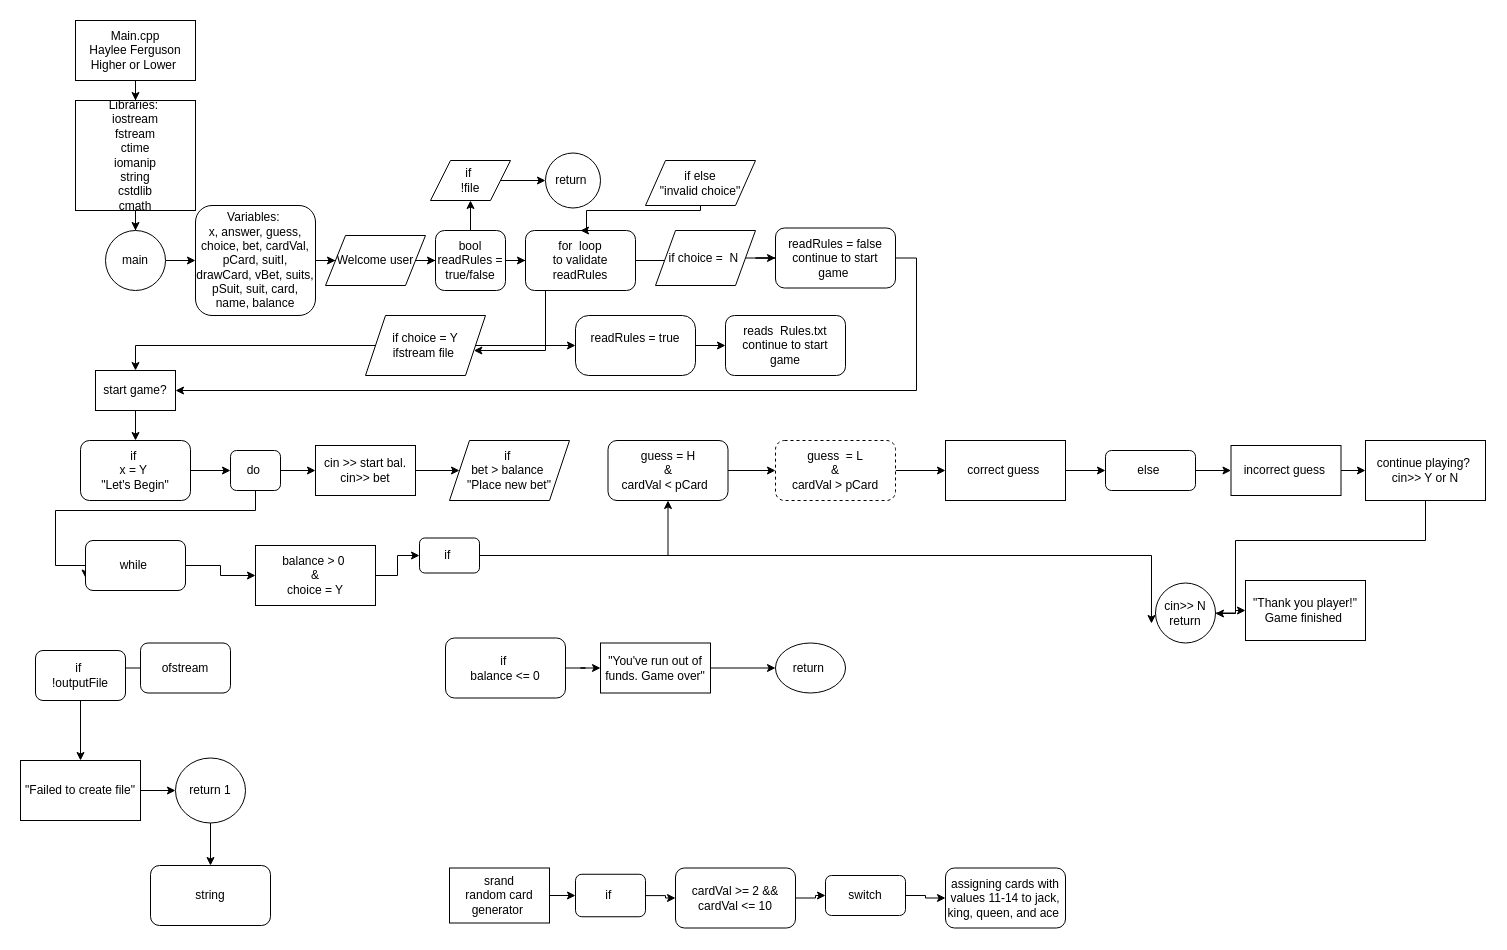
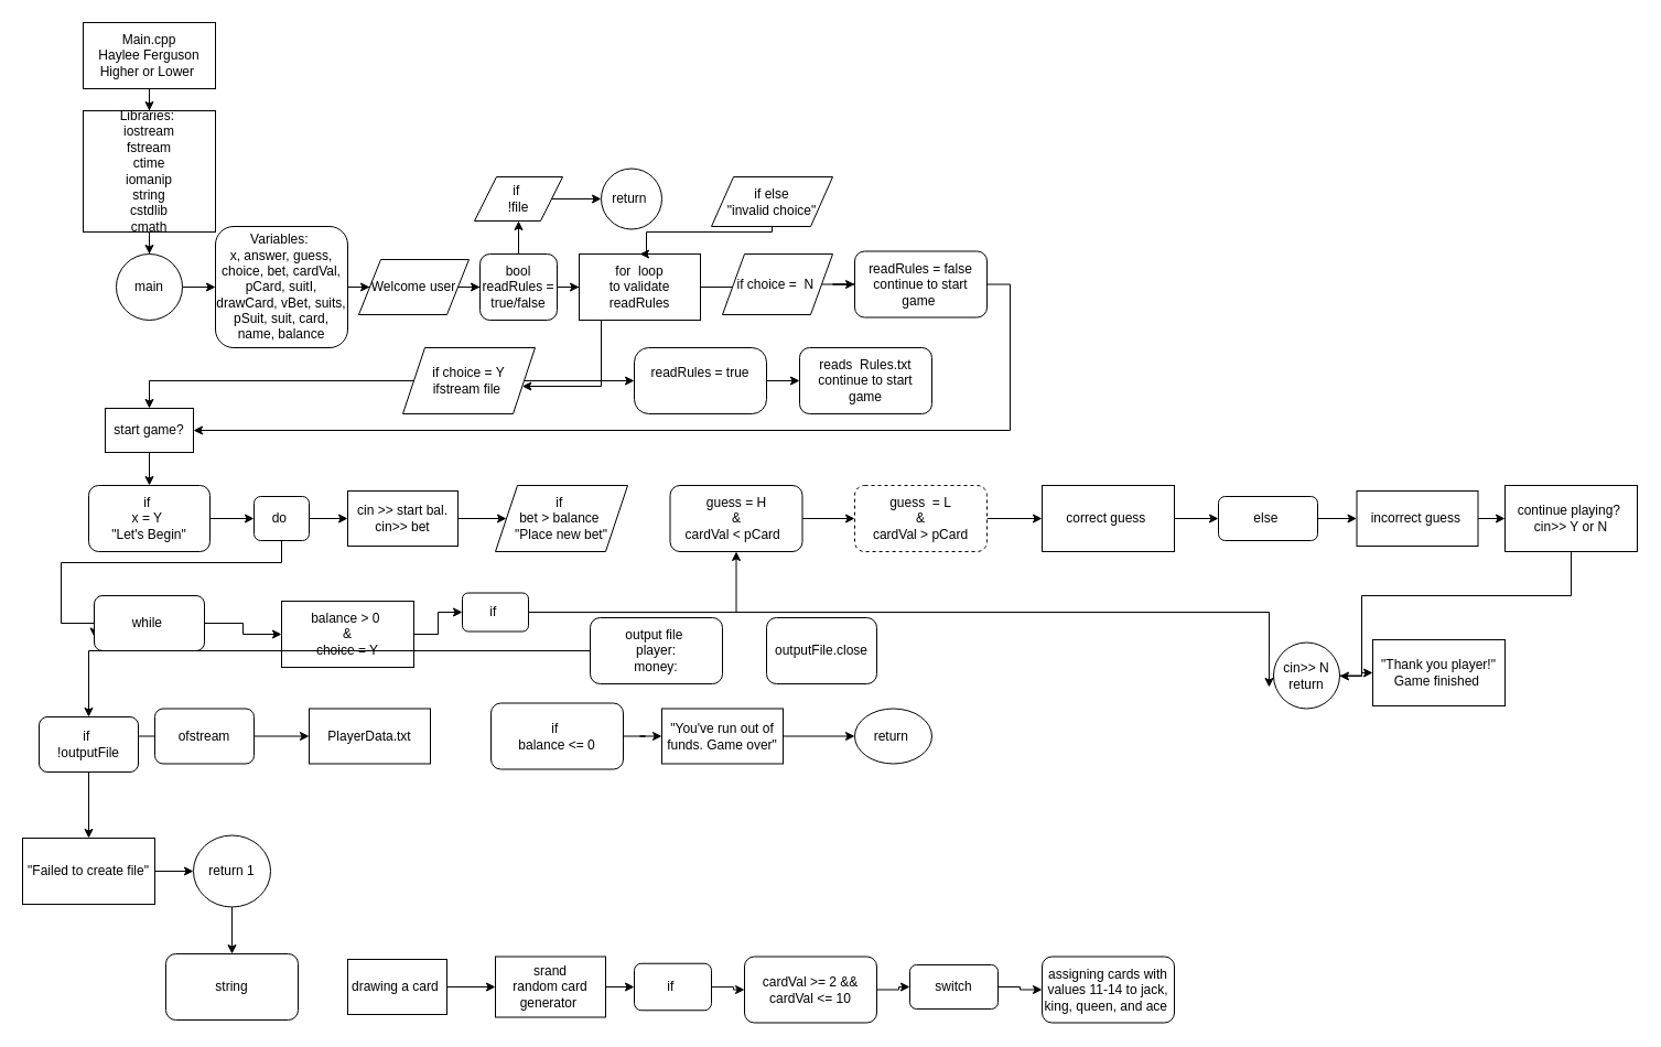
  <mxCell id="0" />
  <mxCell id="1" parent="0" />
  <mxCell id="2" value="" style="edgeStyle=orthogonalEdgeStyle;rounded=0;orthogonalLoop=1;jettySize=auto;html=1;" parent="1" source="3" target="5" edge="1"><mxGeometry relative="1" as="geometry" /></mxCell>
  <mxCell id="3" value="Main.cpp&lt;br&gt;Haylee Ferguson&lt;br&gt;Higher or Lower&amp;nbsp;" style="rounded=0;whiteSpace=wrap;html=1;" parent="1" vertex="1"><mxGeometry x="75" y="20" width="120" height="60" as="geometry" /></mxCell>
  <mxCell id="4" value="" style="edgeStyle=orthogonalEdgeStyle;rounded=0;orthogonalLoop=1;jettySize=auto;html=1;" parent="1" source="5" target="7" edge="1"><mxGeometry relative="1" as="geometry" /></mxCell>
  <mxCell id="5" value="Libraries:&amp;nbsp;&lt;br&gt;iostream&lt;br&gt;fstream&lt;br&gt;ctime&lt;br&gt;iomanip&lt;br&gt;string&lt;br&gt;cstdlib&lt;br&gt;cmath" style="rounded=0;whiteSpace=wrap;html=1;" parent="1" vertex="1"><mxGeometry x="75" y="100" width="120" height="110" as="geometry" /></mxCell>
  <mxCell id="6" value="" style="edgeStyle=orthogonalEdgeStyle;rounded=0;orthogonalLoop=1;jettySize=auto;html=1;" parent="1" source="7" target="9" edge="1"><mxGeometry relative="1" as="geometry" /></mxCell>
  <mxCell id="7" value="main" style="ellipse;whiteSpace=wrap;html=1;aspect=fixed;" parent="1" vertex="1"><mxGeometry x="105" y="230" width="60" height="60" as="geometry" /></mxCell>
  <mxCell id="8" value="" style="edgeStyle=orthogonalEdgeStyle;rounded=0;orthogonalLoop=1;jettySize=auto;html=1;" parent="1" source="9" target="11" edge="1"><mxGeometry relative="1" as="geometry" /></mxCell>
  <mxCell id="9" value="Variables:&amp;nbsp;&lt;br&gt;x, answer, guess, choice, bet, cardVal, pCard, suitI, drawCard, vBet, suits, pSuit, suit, card, name, balance" style="rounded=1;whiteSpace=wrap;html=1;" parent="1" vertex="1"><mxGeometry x="195" y="205" width="120" height="110" as="geometry" /></mxCell>
  <mxCell id="10" value="" style="edgeStyle=orthogonalEdgeStyle;rounded=0;orthogonalLoop=1;jettySize=auto;html=1;" parent="1" source="11" target="14" edge="1"><mxGeometry relative="1" as="geometry" /></mxCell>
  <mxCell id="11" value="Welcome user" style="shape=parallelogram;perimeter=parallelogramPerimeter;whiteSpace=wrap;html=1;fixedSize=1;" parent="1" vertex="1"><mxGeometry x="325" y="235" width="100" height="50" as="geometry" /></mxCell>
  <mxCell id="12" value="" style="edgeStyle=orthogonalEdgeStyle;rounded=0;orthogonalLoop=1;jettySize=auto;html=1;" parent="1" source="14" target="17" edge="1"><mxGeometry relative="1" as="geometry" /></mxCell>
  <mxCell id="13" value="" style="edgeStyle=orthogonalEdgeStyle;rounded=0;orthogonalLoop=1;jettySize=auto;html=1;" parent="1" source="14" target="29" edge="1"><mxGeometry relative="1" as="geometry" /></mxCell>
  <mxCell id="14" value="bool&lt;br&gt;readRules =&lt;br&gt;true/false" style="rounded=1;whiteSpace=wrap;html=1;" parent="1" vertex="1"><mxGeometry x="435" y="230" width="70" height="60" as="geometry" /></mxCell>
  <mxCell id="15" value="" style="edgeStyle=orthogonalEdgeStyle;rounded=0;orthogonalLoop=1;jettySize=auto;html=1;" parent="1" source="17" edge="1"><mxGeometry relative="1" as="geometry"><mxPoint x="715" y="260" as="targetPoint" /></mxGeometry></mxCell>
  <mxCell id="16" value="" style="edgeStyle=orthogonalEdgeStyle;rounded=0;orthogonalLoop=1;jettySize=auto;html=1;" parent="1" source="17" target="27" edge="1"><mxGeometry relative="1" as="geometry"><Array as="points"><mxPoint x="545" y="350" /></Array></mxGeometry></mxCell>
- <mxCell id="17" value="for &amp;nbsp;loop&lt;br&gt;to validate readRules" style="rounded=1;whiteSpace=wrap;html=1;" parent="1" vertex="1"><mxGeometry x="525" y="230" width="110" height="60" as="geometry" /></mxCell>
+ <mxCell id="17" value="for &amp;nbsp;loop&lt;br&gt;to validate readRules" style="whiteSpace=wrap;html=1;rounded=0;" parent="1" vertex="1"><mxGeometry x="525" y="230" width="110" height="60" as="geometry" /></mxCell>
  <mxCell id="18" value="" style="edgeStyle=orthogonalEdgeStyle;rounded=0;orthogonalLoop=1;jettySize=auto;html=1;" parent="1" source="19" target="21" edge="1"><mxGeometry relative="1" as="geometry" /></mxCell>
  <mxCell id="19" value="if choice = &amp;nbsp;N&amp;nbsp;" style="shape=parallelogram;perimeter=parallelogramPerimeter;whiteSpace=wrap;html=1;fixedSize=1;" parent="1" vertex="1"><mxGeometry x="655" y="230" width="100" height="55" as="geometry" /></mxCell>
  <mxCell id="20" style="edgeStyle=orthogonalEdgeStyle;rounded=0;orthogonalLoop=1;jettySize=auto;html=1;entryX=1;entryY=0.5;entryDx=0;entryDy=0;" parent="1" source="21" target="34" edge="1"><mxGeometry relative="1" as="geometry"><mxPoint x="915" y="430" as="targetPoint" /><Array as="points"><mxPoint x="916" y="258" /><mxPoint x="916" y="390" /><mxPoint x="175" y="390" /></Array></mxGeometry></mxCell>
  <mxCell id="21" value="readRules = false&lt;br&gt;continue to start game&amp;nbsp;" style="rounded=1;whiteSpace=wrap;html=1;" parent="1" vertex="1"><mxGeometry x="775" y="227.5" width="120" height="60" as="geometry" /></mxCell>
  <mxCell id="22" value="" style="edgeStyle=orthogonalEdgeStyle;rounded=0;orthogonalLoop=1;jettySize=auto;html=1;" parent="1" source="23" target="24" edge="1"><mxGeometry relative="1" as="geometry" /></mxCell>
  <mxCell id="23" value="readRules = true&lt;br&gt;&amp;nbsp;" style="rounded=1;whiteSpace=wrap;html=1;arcSize=22;" parent="1" vertex="1"><mxGeometry x="575" y="315" width="120" height="60" as="geometry" /></mxCell>
  <mxCell id="24" value="reads &amp;nbsp;Rules.txt&lt;br&gt;continue to start game" style="rounded=1;whiteSpace=wrap;html=1;" parent="1" vertex="1"><mxGeometry x="725" y="315" width="120" height="60" as="geometry" /></mxCell>
  <mxCell id="25" value="" style="edgeStyle=orthogonalEdgeStyle;rounded=0;orthogonalLoop=1;jettySize=auto;html=1;" parent="1" source="27" target="23" edge="1"><mxGeometry relative="1" as="geometry" /></mxCell>
  <mxCell id="26" style="edgeStyle=orthogonalEdgeStyle;rounded=0;orthogonalLoop=1;jettySize=auto;html=1;entryX=0.5;entryY=0;entryDx=0;entryDy=0;" parent="1" source="27" target="34" edge="1"><mxGeometry relative="1" as="geometry" /></mxCell>
  <mxCell id="27" value="if choice = Y&lt;br&gt;ifstream file&amp;nbsp;" style="shape=parallelogram;perimeter=parallelogramPerimeter;whiteSpace=wrap;html=1;fixedSize=1;" parent="1" vertex="1"><mxGeometry x="365" y="315" width="120" height="60" as="geometry" /></mxCell>
  <mxCell id="28" value="" style="edgeStyle=orthogonalEdgeStyle;rounded=0;orthogonalLoop=1;jettySize=auto;html=1;" parent="1" source="29" target="30" edge="1"><mxGeometry relative="1" as="geometry" /></mxCell>
  <mxCell id="29" value="if&amp;nbsp;&lt;br&gt;!file" style="shape=parallelogram;perimeter=parallelogramPerimeter;whiteSpace=wrap;html=1;fixedSize=1;" parent="1" vertex="1"><mxGeometry x="430" y="160" width="80" height="40" as="geometry" /></mxCell>
  <mxCell id="30" value="return&amp;nbsp;" style="ellipse;whiteSpace=wrap;html=1;aspect=fixed;" parent="1" vertex="1"><mxGeometry x="545" y="152.5" width="55" height="55" as="geometry" /></mxCell>
  <mxCell id="31" value="" style="edgeStyle=orthogonalEdgeStyle;rounded=0;orthogonalLoop=1;jettySize=auto;html=1;entryX=0.5;entryY=0;entryDx=0;entryDy=0;" parent="1" source="32" target="17" edge="1"><mxGeometry relative="1" as="geometry"><mxPoint x="585" y="220" as="targetPoint" /><Array as="points"><mxPoint x="700" y="210" /><mxPoint x="586" y="210" /><mxPoint x="586" y="230" /></Array></mxGeometry></mxCell>
  <mxCell id="32" value="if else&lt;br&gt;&quot;invalid choice&quot;" style="shape=parallelogram;perimeter=parallelogramPerimeter;whiteSpace=wrap;html=1;fixedSize=1;" parent="1" vertex="1"><mxGeometry x="645" y="160" width="110" height="45" as="geometry" /></mxCell>
  <mxCell id="33" value="" style="edgeStyle=orthogonalEdgeStyle;rounded=0;orthogonalLoop=1;jettySize=auto;html=1;" parent="1" source="34" target="36" edge="1"><mxGeometry relative="1" as="geometry" /></mxCell>
  <mxCell id="34" value="start game?&lt;br&gt;" style="rounded=0;whiteSpace=wrap;html=1;" parent="1" vertex="1"><mxGeometry x="95" y="370" width="80" height="40" as="geometry" /></mxCell>
  <mxCell id="35" value="" style="edgeStyle=orthogonalEdgeStyle;rounded=0;orthogonalLoop=1;jettySize=auto;html=1;" parent="1" source="36" target="39" edge="1"><mxGeometry relative="1" as="geometry" /></mxCell>
  <mxCell id="36" value="if&amp;nbsp;&lt;br&gt;x = Y&amp;nbsp;&lt;br&gt;&quot;Let's Begin&quot;" style="rounded=1;whiteSpace=wrap;html=1;" parent="1" vertex="1"><mxGeometry x="80" y="440" width="110" height="60" as="geometry" /></mxCell>
  <mxCell id="37" value="" style="edgeStyle=orthogonalEdgeStyle;rounded=0;orthogonalLoop=1;jettySize=auto;html=1;" parent="1" source="39" target="42" edge="1"><mxGeometry relative="1" as="geometry" /></mxCell>
  <mxCell id="38" style="edgeStyle=orthogonalEdgeStyle;rounded=0;orthogonalLoop=1;jettySize=auto;html=1;entryX=0;entryY=0.75;entryDx=0;entryDy=0;" parent="1" source="39" target="74" edge="1"><mxGeometry relative="1" as="geometry"><Array as="points"><mxPoint x="255" y="510" /><mxPoint x="55" y="510" /><mxPoint x="55" y="565" /><mxPoint x="85" y="565" /></Array></mxGeometry></mxCell>
  <mxCell id="39" value="do&amp;nbsp;" style="rounded=1;whiteSpace=wrap;html=1;" parent="1" vertex="1"><mxGeometry x="230" y="450" width="50" height="40" as="geometry" /></mxCell>
  <mxCell id="40" value="if&amp;nbsp;&lt;br&gt;bet &amp;gt; balance&amp;nbsp;&lt;br&gt;&quot;Place new bet&quot;" style="shape=parallelogram;perimeter=parallelogramPerimeter;whiteSpace=wrap;html=1;fixedSize=1;" parent="1" vertex="1"><mxGeometry x="449" y="440" width="120" height="60" as="geometry" /></mxCell>
  <mxCell id="41" value="" style="edgeStyle=orthogonalEdgeStyle;rounded=0;orthogonalLoop=1;jettySize=auto;html=1;" parent="1" source="42" target="40" edge="1"><mxGeometry relative="1" as="geometry" /></mxCell>
  <mxCell id="42" value="cin &amp;gt;&amp;gt; start bal.&lt;br&gt;cin&amp;gt;&amp;gt; bet" style="rounded=0;whiteSpace=wrap;html=1;" parent="1" vertex="1"><mxGeometry x="315" y="445" width="100" height="50" as="geometry" /></mxCell>
  <mxCell id="43" value="" style="edgeStyle=orthogonalEdgeStyle;rounded=0;orthogonalLoop=1;jettySize=auto;html=1;" edge="1" parent="1" source="44" target="46"><mxGeometry relative="1" as="geometry" /></mxCell>
  <mxCell id="44" value="srand&lt;br&gt;random card generator&amp;nbsp;" style="rounded=0;whiteSpace=wrap;html=1;" parent="1" vertex="1"><mxGeometry x="449" y="867.5" width="100" height="55" as="geometry" /></mxCell>
  <mxCell id="45" value="" style="edgeStyle=orthogonalEdgeStyle;rounded=0;orthogonalLoop=1;jettySize=auto;html=1;" edge="1" parent="1" source="46" target="48"><mxGeometry relative="1" as="geometry" /></mxCell>
  <mxCell id="46" value="if&amp;nbsp;" style="rounded=1;whiteSpace=wrap;html=1;" parent="1" vertex="1"><mxGeometry x="575" y="873.75" width="70" height="42.5" as="geometry" /></mxCell>
  <mxCell id="47" value="" style="edgeStyle=orthogonalEdgeStyle;rounded=0;orthogonalLoop=1;jettySize=auto;html=1;" edge="1" parent="1" source="48" target="53"><mxGeometry relative="1" as="geometry" /></mxCell>
  <mxCell id="48" value="cardVal &amp;gt;= 2 &amp;amp;&amp;amp; cardVal &amp;lt;= 10" style="rounded=1;whiteSpace=wrap;html=1;" parent="1" vertex="1"><mxGeometry x="675" y="867.5" width="120" height="60" as="geometry" /></mxCell>
  <mxCell id="49" value="" style="edgeStyle=orthogonalEdgeStyle;rounded=0;orthogonalLoop=1;jettySize=auto;html=1;" edge="1" parent="1" source="50" target="65"><mxGeometry relative="1" as="geometry" /></mxCell>
  <mxCell id="50" value="else&amp;nbsp;" style="rounded=1;whiteSpace=wrap;html=1;" parent="1" vertex="1"><mxGeometry x="1105" y="450" width="90" height="40" as="geometry" /></mxCell>
  <mxCell id="51" value="assigning cards with values 11-14 to jack, king, queen, and ace&amp;nbsp;" style="rounded=1;whiteSpace=wrap;html=1;" parent="1" vertex="1"><mxGeometry x="945" y="867.5" width="120" height="60" as="geometry" /></mxCell>
  <mxCell id="52" value="" style="edgeStyle=orthogonalEdgeStyle;rounded=0;orthogonalLoop=1;jettySize=auto;html=1;" edge="1" parent="1" source="53" target="51"><mxGeometry relative="1" as="geometry" /></mxCell>
  <mxCell id="53" value="switch" style="rounded=1;whiteSpace=wrap;html=1;" parent="1" vertex="1"><mxGeometry x="825" y="875" width="80" height="40" as="geometry" /></mxCell>
+ <mxCell id="54" value="" style="edgeStyle=orthogonalEdgeStyle;rounded=0;orthogonalLoop=1;jettySize=auto;html=1;" edge="1" parent="1" source="55" target="44"><mxGeometry relative="1" as="geometry" /></mxCell>
+ <mxCell id="55" value="drawing a card&amp;nbsp;" style="rounded=0;whiteSpace=wrap;html=1;" parent="1" vertex="1"><mxGeometry x="315" y="870" width="90" height="50" as="geometry" /></mxCell>
  <mxCell id="56" value="" style="edgeStyle=orthogonalEdgeStyle;rounded=0;orthogonalLoop=1;jettySize=auto;html=1;" edge="1" parent="1" source="57" target="59"><mxGeometry relative="1" as="geometry" /></mxCell>
  <mxCell id="57" value="if&amp;nbsp;" style="rounded=1;whiteSpace=wrap;html=1;" parent="1" vertex="1"><mxGeometry x="419" y="537.5" width="60" height="35" as="geometry" /></mxCell>
  <mxCell id="58" value="" style="edgeStyle=orthogonalEdgeStyle;rounded=0;orthogonalLoop=1;jettySize=auto;html=1;" edge="1" parent="1" source="59" target="61"><mxGeometry relative="1" as="geometry" /></mxCell>
  <mxCell id="59" value="guess = H&lt;br&gt;&amp;amp;&lt;br&gt;cardVal &amp;lt; pCard &amp;nbsp;" style="rounded=1;whiteSpace=wrap;html=1;" parent="1" vertex="1"><mxGeometry x="607.5" y="440" width="120" height="60" as="geometry" /></mxCell>
  <mxCell id="60" value="" style="edgeStyle=orthogonalEdgeStyle;rounded=0;orthogonalLoop=1;jettySize=auto;html=1;" edge="1" parent="1" source="61" target="63"><mxGeometry relative="1" as="geometry" /></mxCell>
  <mxCell id="61" value="guess &amp;nbsp;= L&lt;br&gt;&amp;amp;&lt;br&gt;cardVal &amp;gt; pCard" style="rounded=1;whiteSpace=wrap;html=1;dashed=1;" parent="1" vertex="1"><mxGeometry x="775" y="440" width="120" height="60" as="geometry" /></mxCell>
  <mxCell id="62" value="" style="edgeStyle=orthogonalEdgeStyle;rounded=0;orthogonalLoop=1;jettySize=auto;html=1;" edge="1" parent="1" source="63" target="50"><mxGeometry relative="1" as="geometry" /></mxCell>
  <mxCell id="63" value="correct guess&amp;nbsp;" style="rounded=0;whiteSpace=wrap;html=1;" parent="1" vertex="1"><mxGeometry x="945" y="440" width="120" height="60" as="geometry" /></mxCell>
  <mxCell id="64" value="" style="edgeStyle=orthogonalEdgeStyle;rounded=0;orthogonalLoop=1;jettySize=auto;html=1;" edge="1" parent="1" source="65" target="67"><mxGeometry relative="1" as="geometry" /></mxCell>
  <mxCell id="65" value="incorrect guess&amp;nbsp;" style="rounded=0;whiteSpace=wrap;html=1;" parent="1" vertex="1"><mxGeometry x="1230.5" y="445" width="110" height="50" as="geometry" /></mxCell>
  <mxCell id="66" value="" style="edgeStyle=orthogonalEdgeStyle;rounded=0;orthogonalLoop=1;jettySize=auto;html=1;" edge="1" parent="1" source="67" target="94"><mxGeometry relative="1" as="geometry"><Array as="points"><mxPoint x="1425" y="540" /><mxPoint x="1235" y="540" /><mxPoint x="1235" y="613" /></Array></mxGeometry></mxCell>
  <mxCell id="67" value="continue playing?&amp;nbsp;&lt;br&gt;cin&amp;gt;&amp;gt; Y or N" style="rounded=0;whiteSpace=wrap;html=1;" parent="1" vertex="1"><mxGeometry x="1365" y="440" width="120" height="60" as="geometry" /></mxCell>
  <mxCell id="68" value="" style="edgeStyle=orthogonalEdgeStyle;rounded=0;orthogonalLoop=1;jettySize=auto;html=1;" parent="1" source="69" target="71" edge="1"><mxGeometry relative="1" as="geometry" /></mxCell>
  <mxCell id="69" value="if&amp;nbsp;&lt;br&gt;balance &amp;lt;= 0" style="rounded=1;whiteSpace=wrap;html=1;" parent="1" vertex="1"><mxGeometry x="445" y="637.5" width="120" height="60" as="geometry" /></mxCell>
  <mxCell id="70" value="" style="edgeStyle=orthogonalEdgeStyle;rounded=0;orthogonalLoop=1;jettySize=auto;html=1;" parent="1" source="71" target="72" edge="1"><mxGeometry relative="1" as="geometry" /></mxCell>
  <mxCell id="71" value="&quot;You've run out of funds. Game over&quot;" style="rounded=0;whiteSpace=wrap;html=1;" parent="1" vertex="1"><mxGeometry x="600" y="642.5" width="110" height="50" as="geometry" /></mxCell>
  <mxCell id="72" value="return&amp;nbsp;" style="ellipse;whiteSpace=wrap;html=1;" parent="1" vertex="1"><mxGeometry x="775" y="642.5" width="70" height="50" as="geometry" /></mxCell>
  <mxCell id="73" value="" style="edgeStyle=orthogonalEdgeStyle;rounded=0;orthogonalLoop=1;jettySize=auto;html=1;" parent="1" source="74" target="76" edge="1"><mxGeometry relative="1" as="geometry" /></mxCell>
  <mxCell id="74" value="while&amp;nbsp;" style="rounded=1;whiteSpace=wrap;html=1;" parent="1" vertex="1"><mxGeometry x="85" y="540" width="100" height="50" as="geometry" /></mxCell>
  <mxCell id="75" value="" style="edgeStyle=orthogonalEdgeStyle;rounded=0;orthogonalLoop=1;jettySize=auto;html=1;" edge="1" parent="1" source="76" target="57"><mxGeometry relative="1" as="geometry" /></mxCell>
  <mxCell id="76" value="balance &amp;gt; 0&amp;nbsp;&lt;br&gt;&amp;amp;&lt;br&gt;choice = Y" style="rounded=0;whiteSpace=wrap;html=1;" parent="1" vertex="1"><mxGeometry x="255" y="545" width="120" height="60" as="geometry" /></mxCell>
+ <mxCell id="77" value="" style="edgeStyle=orthogonalEdgeStyle;rounded=0;orthogonalLoop=1;jettySize=auto;html=1;" parent="1" source="79" target="80" edge="1"><mxGeometry relative="1" as="geometry" /></mxCell>
  <mxCell id="78" value="" style="edgeStyle=orthogonalEdgeStyle;rounded=0;orthogonalLoop=1;jettySize=auto;html=1;" parent="1" source="79" target="82" edge="1"><mxGeometry relative="1" as="geometry" /></mxCell>
  <mxCell id="79" value="ofstream" style="rounded=1;whiteSpace=wrap;html=1;" parent="1" vertex="1"><mxGeometry x="140" y="642.5" width="90" height="50" as="geometry" /></mxCell>
+ <mxCell id="80" value="PlayerData.txt" style="rounded=0;whiteSpace=wrap;html=1;" parent="1" vertex="1"><mxGeometry x="280" y="642.5" width="110" height="50" as="geometry" /></mxCell>
  <mxCell id="81" value="" style="edgeStyle=orthogonalEdgeStyle;rounded=0;orthogonalLoop=1;jettySize=auto;html=1;" parent="1" source="82" target="84" edge="1"><mxGeometry relative="1" as="geometry" /></mxCell>
  <mxCell id="82" value="if&amp;nbsp;&lt;br&gt;!outputFile" style="rounded=1;whiteSpace=wrap;html=1;" parent="1" vertex="1"><mxGeometry y="650" width="90" height="50" as="geometry" x="35" /></mxCell>
  <mxCell id="83" value="" style="edgeStyle=orthogonalEdgeStyle;rounded=0;orthogonalLoop=1;jettySize=auto;html=1;" parent="1" source="84" target="86" edge="1"><mxGeometry relative="1" as="geometry" /></mxCell>
  <mxCell id="84" value="&quot;Failed to create file&quot;" style="rounded=0;whiteSpace=wrap;html=1;" parent="1" vertex="1"><mxGeometry x="20" y="760" width="120" height="60" as="geometry" /></mxCell>
  <mxCell id="85" value="" style="edgeStyle=orthogonalEdgeStyle;rounded=0;orthogonalLoop=1;jettySize=auto;html=1;" edge="1" parent="1" source="86" target="91"><mxGeometry relative="1" as="geometry" /></mxCell>
  <mxCell id="86" value="return 1" style="ellipse;whiteSpace=wrap;html=1;" parent="1" vertex="1"><mxGeometry x="175" y="757.5" width="70" height="65" as="geometry" /></mxCell>
+ <mxCell id="87" style="edgeStyle=orthogonalEdgeStyle;rounded=0;orthogonalLoop=1;jettySize=auto;html=1;entryX=0.5;entryY=0;entryDx=0;entryDy=0;" edge="1" parent="1" source="88" target="82"><mxGeometry relative="1" as="geometry" /></mxCell>
+ <mxCell id="88" value="output file&amp;nbsp;&lt;br&gt;player:&lt;br&gt;money:" style="rounded=1;whiteSpace=wrap;html=1;" parent="1" vertex="1"><mxGeometry x="535" y="560" width="120" height="60" as="geometry" /></mxCell>
+ <mxCell id="89" value="outputFile.close" style="rounded=1;whiteSpace=wrap;html=1;" parent="1" vertex="1"><mxGeometry x="695" y="560" width="100" height="60" as="geometry" /></mxCell>
  <mxCell id="90" value="&quot;Thank you player!&quot;&lt;br&gt;Game finished&amp;nbsp;" style="rounded=0;whiteSpace=wrap;html=1;" parent="1" vertex="1"><mxGeometry x="1245" y="580" width="120" height="60" as="geometry" /></mxCell>
  <mxCell id="91" value="string" style="rounded=1;whiteSpace=wrap;html=1;" vertex="1" parent="1"><mxGeometry x="150" y="865" width="120" height="60" as="geometry" /></mxCell>
  <mxCell id="92" value="" style="edgeStyle=orthogonalEdgeStyle;rounded=0;orthogonalLoop=1;jettySize=auto;html=1;entryX=-0.067;entryY=0.675;entryDx=0;entryDy=0;entryPerimeter=0;" edge="1" parent="1" source="57" target="94"><mxGeometry relative="1" as="geometry"><mxPoint x="479" y="555" as="sourcePoint" /><mxPoint x="1425" y="500" as="targetPoint" /></mxGeometry></mxCell>
  <mxCell id="93" value="" style="edgeStyle=orthogonalEdgeStyle;rounded=0;orthogonalLoop=1;jettySize=auto;html=1;" edge="1" parent="1" source="94" target="90"><mxGeometry relative="1" as="geometry" /></mxCell>
  <mxCell id="94" value="cin&amp;gt;&amp;gt; N&lt;br&gt;return" style="ellipse;whiteSpace=wrap;html=1;aspect=fixed;" parent="1" vertex="1"><mxGeometry x="1155" y="582.5" width="60" height="60" as="geometry" /></mxCell>
